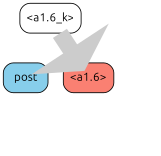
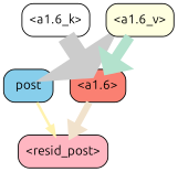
  strict digraph {
    fontname=Ubuntu
    splines=true
    node [color=black fontname=Ubuntu shape=box style="filled, rounded"]
    edge [fontname=Ubuntu]
    "<a1.6>" [fillcolor=salmon]
+   "<resid_post>" [fillcolor=lightpink]
    n3 [fillcolor=skyblue label=post]
    "<a1.6_k>" [fillcolor=white]
+   "<a1.6_v>" [fillcolor=lightyellow]
+   "<a1.6>" -> "<resid_post>" [color="#f1e2cc" penwidth=7.245298147201538]
+   n3 -> "<resid_post>" [color="#fff2ae" penwidth=2.896503448486328]
    "<a1.6_k>" -> "<a1.6>" [color="#cccccc" penwidth=20.15286922454834]
+   "<a1.6_v>" -> "<a1.6>" [color="#b3e2cd" penwidth=11.330328941345215]
  }
